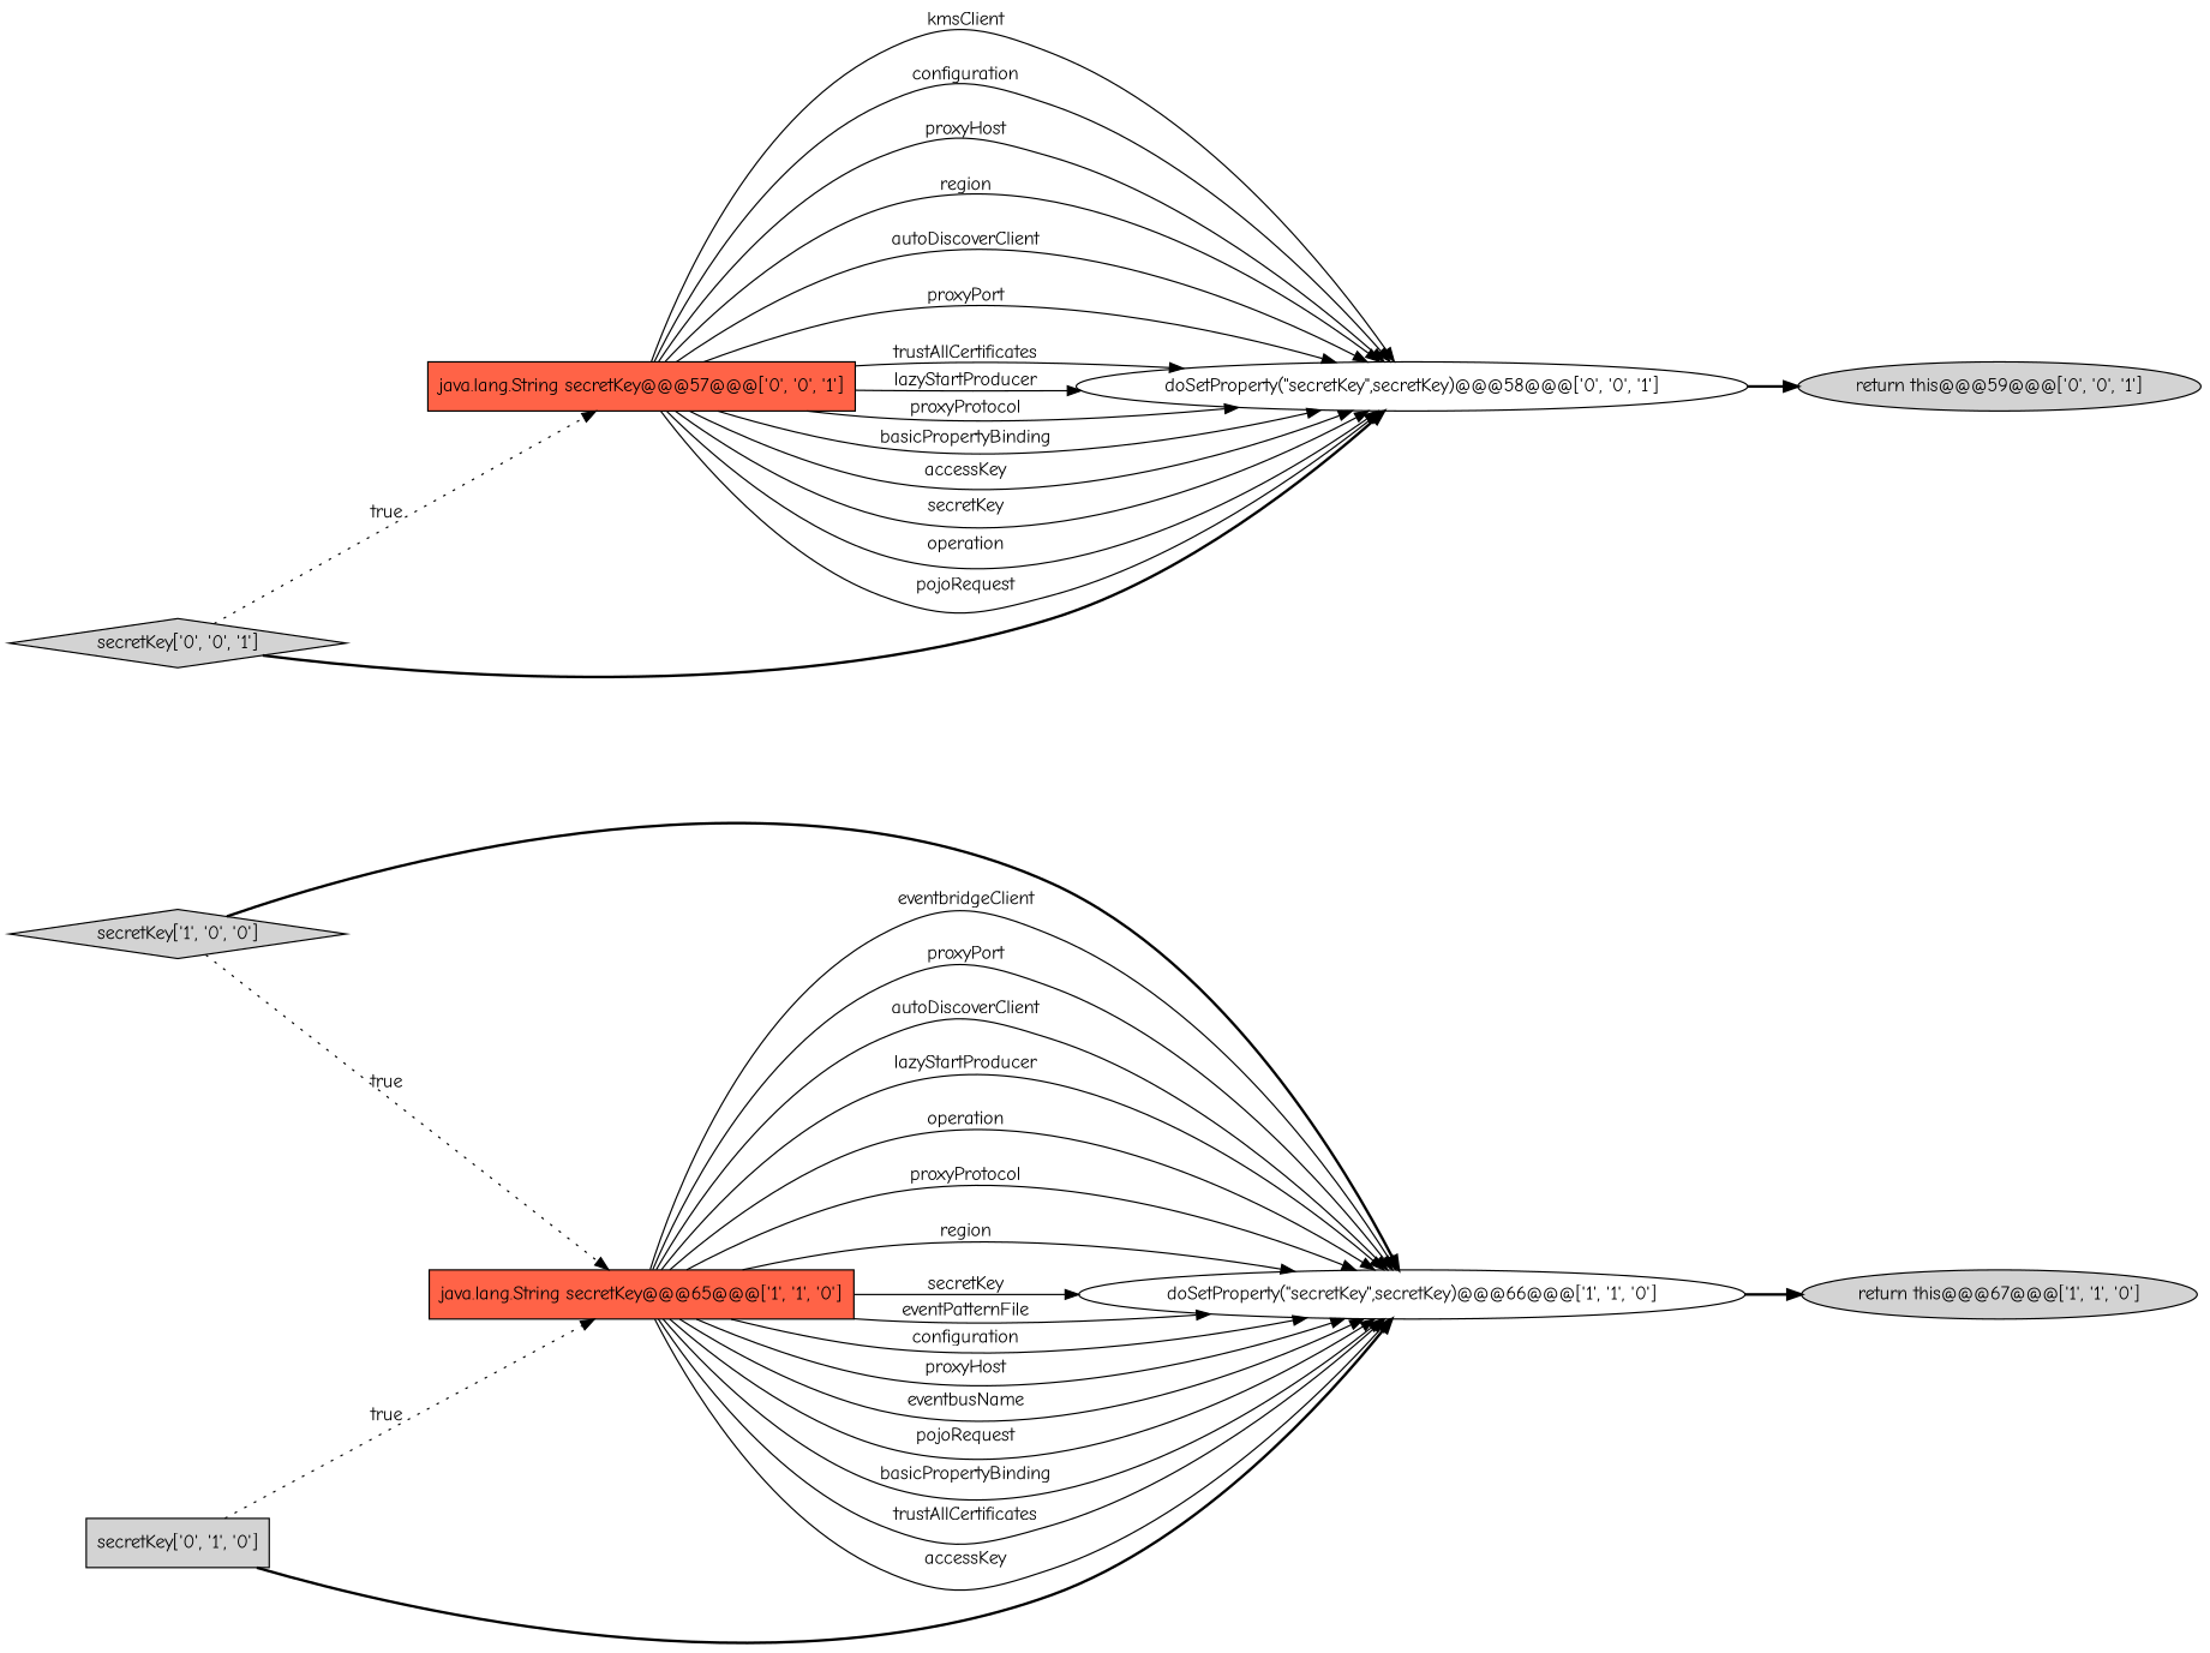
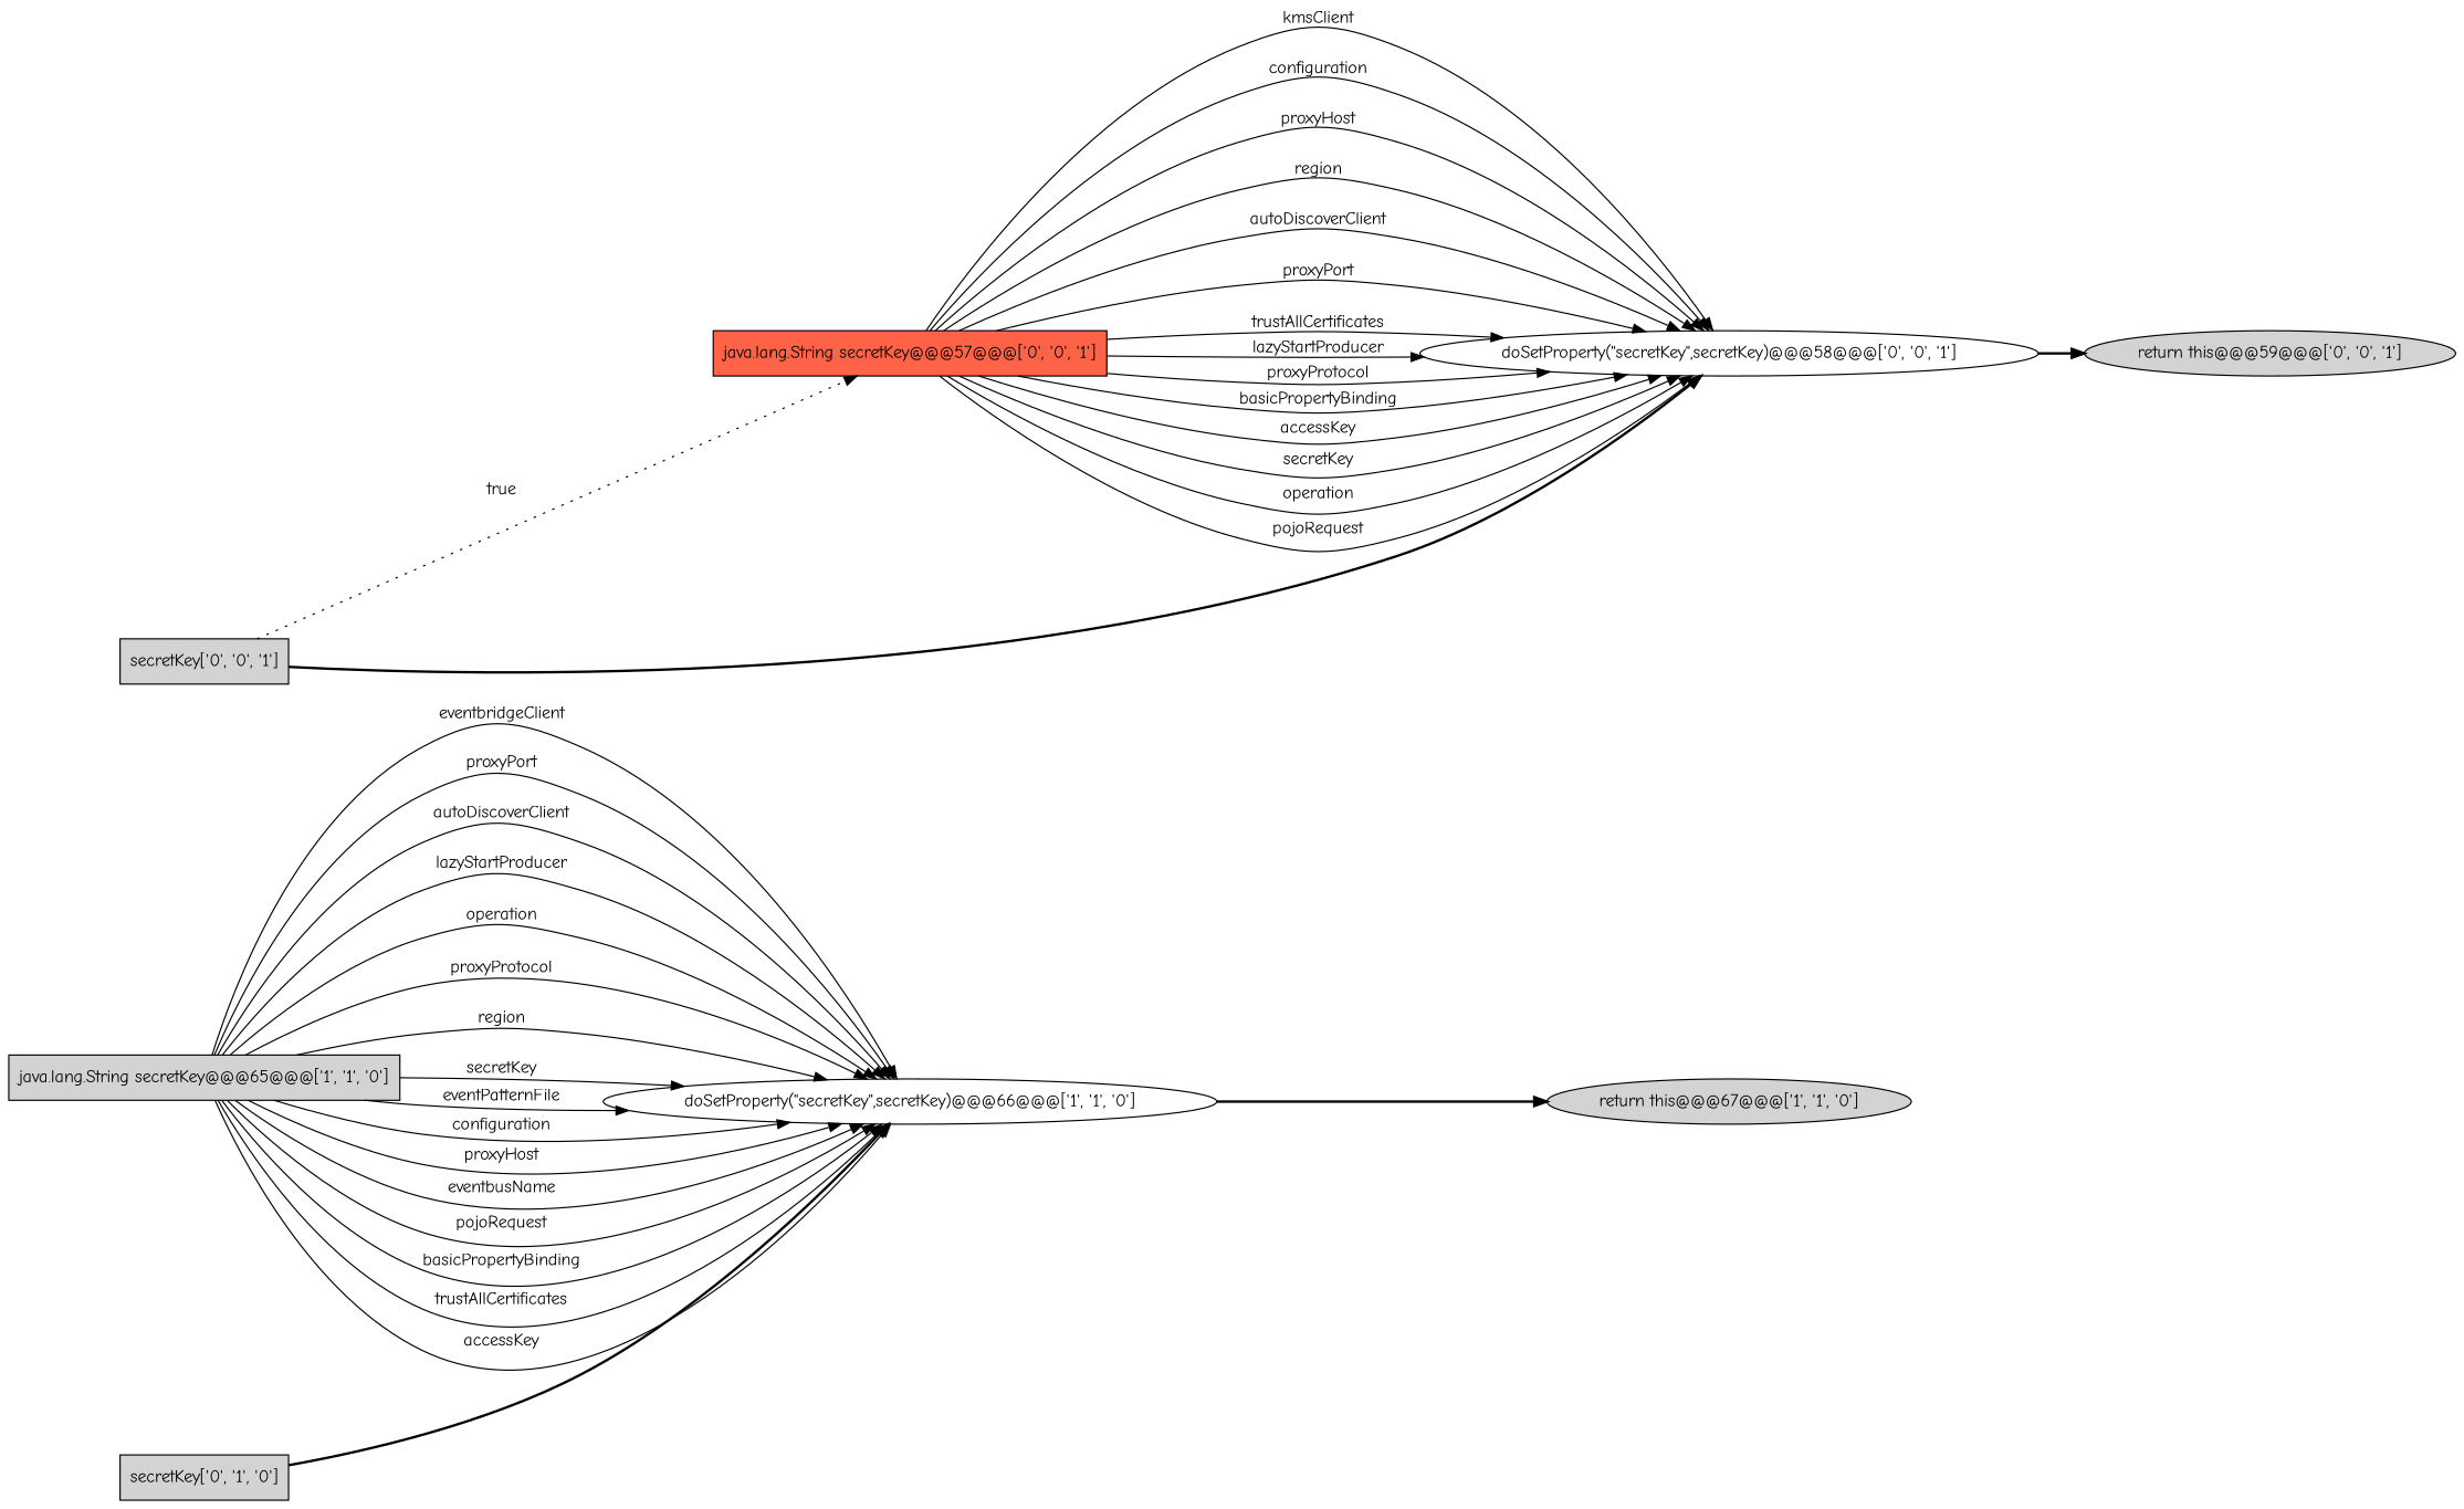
  digraph {
    fontname="Comic Neue"
    rankdir=LR
    node [fillcolor=lightgray fontname="Comic Neue" shape=ellipse style=filled]
    edge [fontname="Comic Neue" style=solid]
    n1 [label="return this@@@67@@@['1', '1', '0']"]
    n2 [fillcolor=tomato label="java.lang.String secretKey@@@57@@@['0', '0', '1']" shape=box]
    n3 [fillcolor=white label="doSetProperty(\"secretKey\",secretKey)@@@58@@@['0', '0', '1']"]
    n4 [label="return this@@@59@@@['0', '0', '1']"]
-   n5 [label="secretKey['1', '0', '0']" shape=diamond]
    n6 [fillcolor=white label="doSetProperty(\"secretKey\",secretKey)@@@66@@@['1', '1', '0']"]
-   n7 [fillcolor=tomato label="java.lang.String secretKey@@@65@@@['1', '1', '0']" shape=box]
+   n7 [label="java.lang.String secretKey@@@65@@@['1', '1', '0']" shape=box]
    n8 [label="secretKey['0', '1', '0']" shape=box]
-   n9 [label="secretKey['0', '0', '1']" shape=diamond]
+   n9 [label="secretKey['0', '0', '1']" shape=box]
    n2 -> n3 [label=kmsClient]
    n2 -> n3 [label=configuration]
    n2 -> n3 [label=proxyHost]
    n2 -> n3 [label=region]
    n2 -> n3 [label=autoDiscoverClient]
    n2 -> n3 [label=proxyPort]
    n2 -> n3 [label=trustAllCertificates]
    n2 -> n3 [label=lazyStartProducer]
    n2 -> n3 [label=proxyProtocol]
    n2 -> n3 [label=basicPropertyBinding]
    n2 -> n3 [label=accessKey]
    n2 -> n3 [label=secretKey]
    n2 -> n3 [label=operation]
    n2 -> n3 [label=pojoRequest]
    n3 -> n4 [style=bold]
-   n5 -> n6 [style=bold]
-   n5 -> n7 [label=true style=dotted]
    n6 -> n1 [style=bold]
    n7 -> n6 [label=eventbridgeClient]
    n7 -> n6 [label=proxyPort]
    n7 -> n6 [label=autoDiscoverClient]
    n7 -> n6 [label=lazyStartProducer]
    n7 -> n6 [label=operation]
    n7 -> n6 [label=proxyProtocol]
    n7 -> n6 [label=region]
    n7 -> n6 [label=secretKey]
    n7 -> n6 [label=eventPatternFile]
    n7 -> n6 [label=configuration]
    n7 -> n6 [label=proxyHost]
    n7 -> n6 [label=eventbusName]
    n7 -> n6 [label=pojoRequest]
    n7 -> n6 [label=basicPropertyBinding]
    n7 -> n6 [label=trustAllCertificates]
    n7 -> n6 [label=accessKey]
    n8 -> n6 [style=bold]
-   n8 -> n7 [label=true style=dotted]
    n9 -> n2 [label=true style=dotted]
    n9 -> n3 [style=bold]
  }
